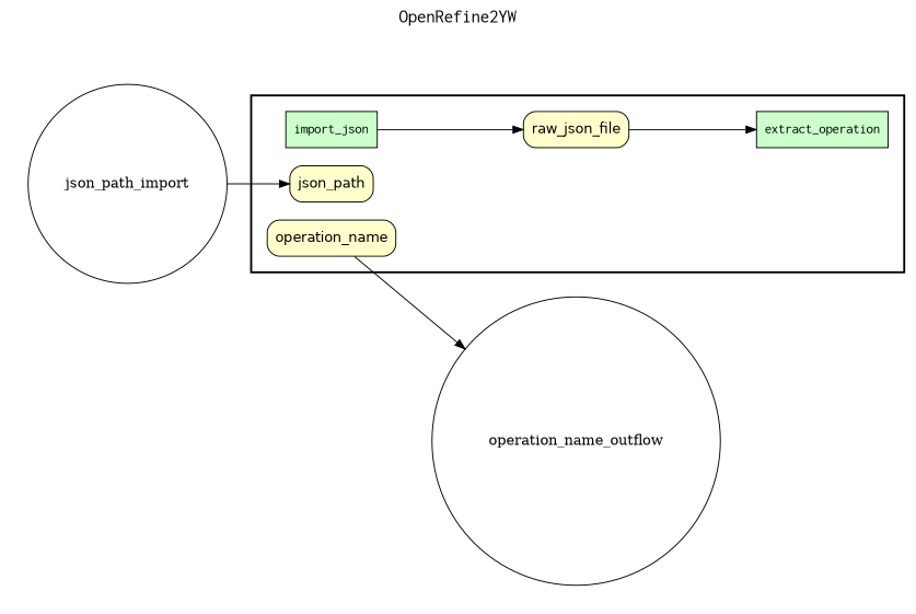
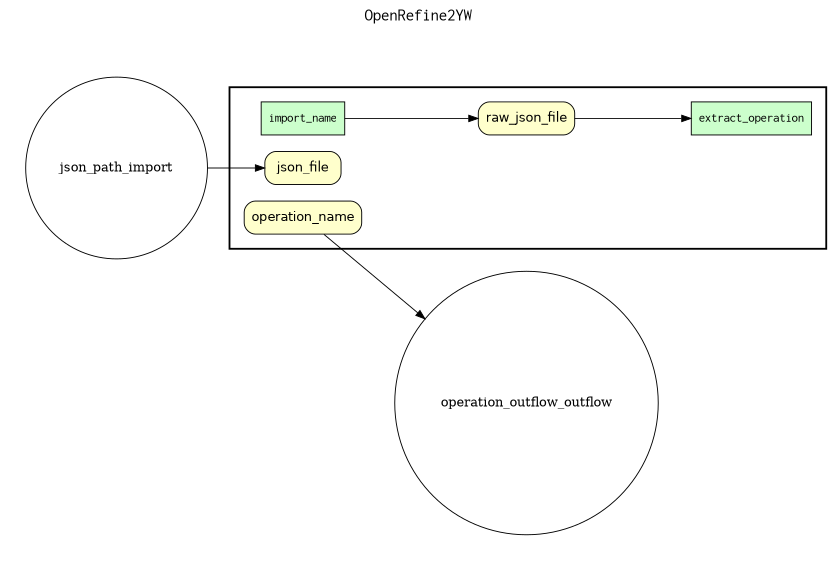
  digraph {
    fontname=Courier
    fontsize=18
    label=OpenRefine2YW
    labelloc=t
    rankdir=LR
    node [fillcolor="#FFFFCC" fontname=Helvetica peripheries=1 shape=box style="rounded,filled"]
-   import_json [fillcolor="#CCFFCC" fontname=Courier style=filled]
+   import_json [fillcolor="#CCFFCC" fontname=Courier style=filled label=import_name]
    extract_operation [fillcolor="#CCFFCC" fontname=Courier style=filled]
-   json_path
+   json_path [label=json_file]
    raw_json_file
    operation_name
    n6 [fillcolor="#FFFFFF" label=json_path_import shape=circle width=0.2 fontname="" style=""]
-   operation_name_outflow [fillcolor="#FFFFFF" shape=circle width=0.2 fontname="" style=""]
+   operation_name_outflow [fillcolor="#FFFFFF" shape=circle width=0.2 label=operation_outflow_outflow fontname="" style=""]
    subgraph cluster_1 {
      color=black
      label=""
      penwidth=2
      subgraph cluster_2 {
        color=white
        label=""
        penwidth=2
        import_json
        extract_operation
        json_path
        raw_json_file
        operation_name
      }
    }
    subgraph cluster_3 {
      color=white
      label=""
      penwidth=2
      subgraph cluster_4 {
        color=white
        label=""
        penwidth=2
        n6
      }
    }
    subgraph cluster_5 {
      color=white
      label=""
      penwidth=2
      subgraph cluster_6 {
        color=white
        label=""
        penwidth=2
        operation_name_outflow
      }
    }
    import_json -> raw_json_file
    raw_json_file -> extract_operation
    operation_name -> operation_name_outflow
    n6 -> json_path
  }
